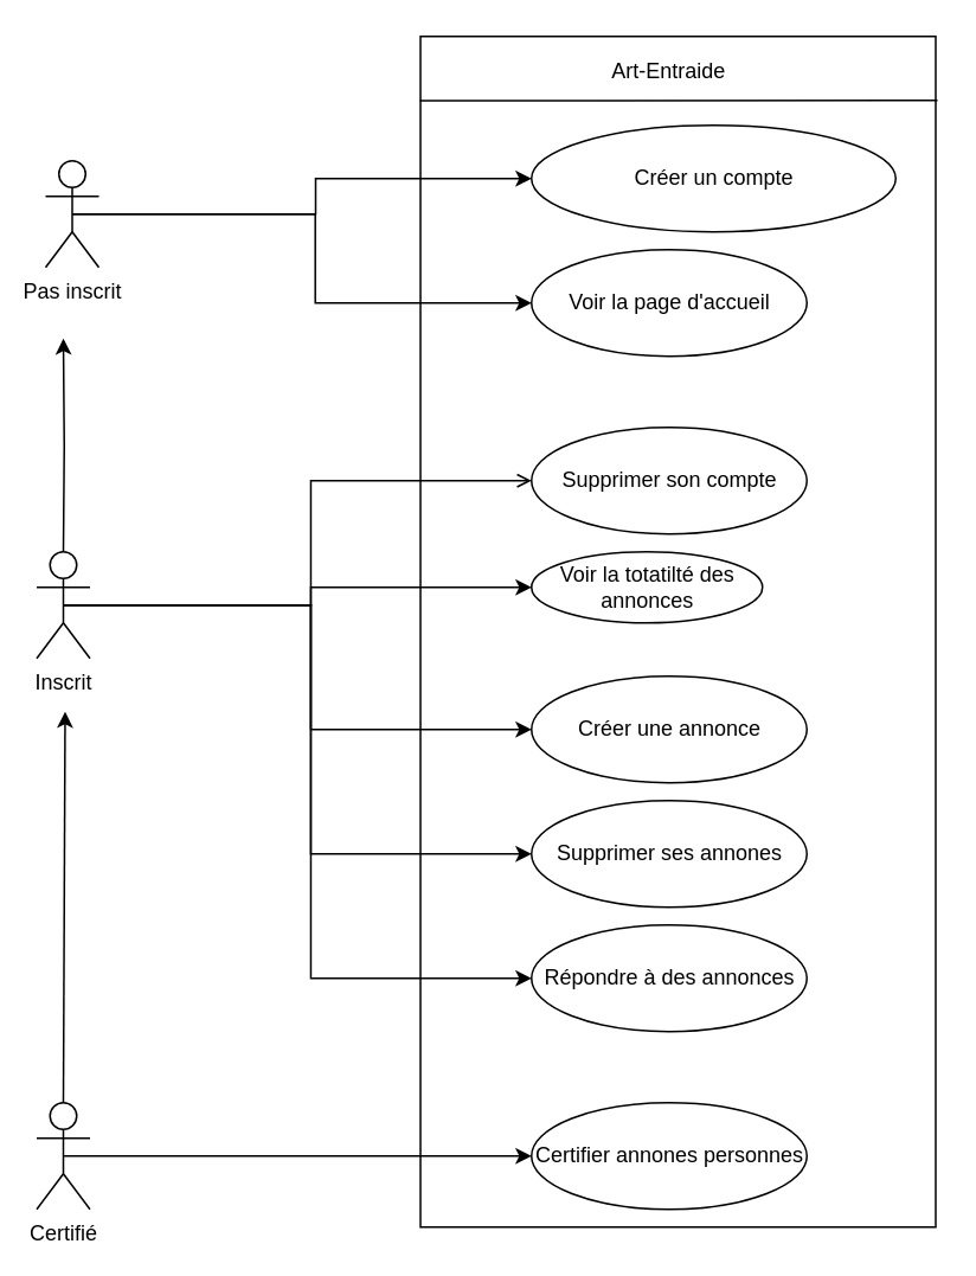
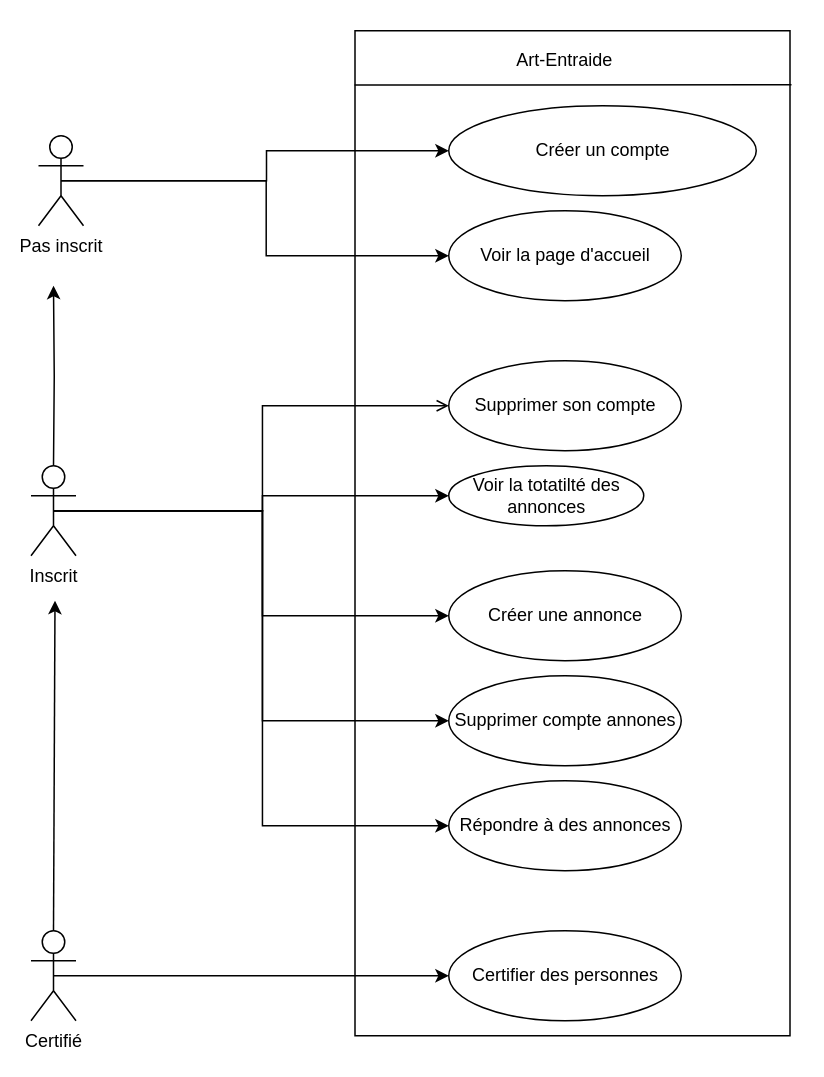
  <mxCell id="0" />
  <mxCell id="1" parent="0" />
  <mxCell id="2" value="" style="rounded=0;whiteSpace=wrap;html=1;" parent="1" vertex="1"><mxGeometry x="236" y="20" width="290" height="670" as="geometry" /></mxCell>
  <mxCell id="3" style="edgeStyle=orthogonalEdgeStyle;rounded=0;orthogonalLoop=1;jettySize=auto;html=1;entryX=0;entryY=0.5;entryDx=0;entryDy=0;shadow=0;sketch=0;exitX=0.5;exitY=0.5;exitDx=0;exitDy=0;exitPerimeter=0;" parent="1" source="5" target="11" edge="1"><mxGeometry relative="1" as="geometry"><mxPoint x="66" y="170" as="sourcePoint" /><Array as="points"><mxPoint x="177" y="120" /><mxPoint x="177" y="100" /></Array></mxGeometry></mxCell>
  <mxCell id="4" style="edgeStyle=orthogonalEdgeStyle;rounded=0;sketch=0;orthogonalLoop=1;jettySize=auto;html=1;entryX=0;entryY=0.5;entryDx=0;entryDy=0;shadow=0;exitX=0.5;exitY=0.5;exitDx=0;exitDy=0;exitPerimeter=0;" parent="1" source="5" target="7" edge="1"><mxGeometry relative="1" as="geometry"><mxPoint x="66" y="170" as="sourcePoint" /></mxGeometry></mxCell>
  <mxCell id="5" value="&lt;div&gt;Pas inscrit&lt;br&gt;&lt;/div&gt;&lt;div&gt;&lt;br&gt;&lt;/div&gt;" style="shape=umlActor;verticalLabelPosition=bottom;verticalAlign=top;html=1;outlineConnect=0;" parent="1" vertex="1"><mxGeometry x="25" y="90" width="30" height="60" as="geometry" /></mxCell>
  <mxCell id="6" value="Art-Entraide" style="text;html=1;strokeColor=none;fillColor=none;align=center;verticalAlign=middle;whiteSpace=wrap;rounded=0;" parent="1" vertex="1"><mxGeometry x="336" y="30" width="80" height="20" as="geometry" /></mxCell>
  <mxCell id="7" value="Voir la page d'accueil" style="ellipse;whiteSpace=wrap;html=1;" parent="1" vertex="1"><mxGeometry x="298.5" y="140" width="155" height="60" as="geometry" /></mxCell>
  <mxCell id="8" value="Créer une annonce " style="ellipse;whiteSpace=wrap;html=1;" parent="1" vertex="1"><mxGeometry x="298.5" y="380" width="155" height="60" as="geometry" /></mxCell>
  <mxCell id="9" value="Répondre à des annonces " style="ellipse;whiteSpace=wrap;html=1;" parent="1" vertex="1"><mxGeometry x="298.5" y="520" width="155" height="60" as="geometry" /></mxCell>
  <mxCell id="10" value="Voir la totatilté des annonces" style="ellipse;whiteSpace=wrap;html=1;" parent="1" vertex="1"><mxGeometry x="298.5" y="310" width="130" height="40" as="geometry" /></mxCell>
  <mxCell id="11" value="Créer un compte" style="ellipse;whiteSpace=wrap;html=1;" parent="1" vertex="1"><mxGeometry x="298.5" y="70" width="205" height="60" as="geometry" /></mxCell>
  <mxCell id="12" style="edgeStyle=orthogonalEdgeStyle;rounded=0;sketch=0;orthogonalLoop=1;jettySize=auto;html=1;exitX=0.5;exitY=0.5;exitDx=0;exitDy=0;exitPerimeter=0;entryX=0;entryY=0.5;entryDx=0;entryDy=0;shadow=0;" parent="1" source="17" target="8" edge="1"><mxGeometry relative="1" as="geometry" /></mxCell>
  <mxCell id="13" style="edgeStyle=orthogonalEdgeStyle;rounded=0;sketch=0;orthogonalLoop=1;jettySize=auto;html=1;exitX=0.5;exitY=0.5;exitDx=0;exitDy=0;exitPerimeter=0;entryX=0;entryY=0.5;entryDx=0;entryDy=0;shadow=0;" parent="1" source="17" target="19" edge="1"><mxGeometry relative="1" as="geometry" /></mxCell>
  <mxCell id="14" style="edgeStyle=orthogonalEdgeStyle;rounded=0;sketch=0;orthogonalLoop=1;jettySize=auto;html=1;exitX=0.5;exitY=0.5;exitDx=0;exitDy=0;exitPerimeter=0;entryX=0;entryY=0.5;entryDx=0;entryDy=0;shadow=0;" parent="1" source="17" target="9" edge="1"><mxGeometry relative="1" as="geometry" /></mxCell>
  <mxCell id="15" style="edgeStyle=orthogonalEdgeStyle;rounded=0;sketch=0;orthogonalLoop=1;jettySize=auto;html=1;exitX=0.5;exitY=0.5;exitDx=0;exitDy=0;exitPerimeter=0;entryX=0;entryY=0.5;entryDx=0;entryDy=0;shadow=0;startArrow=none;startFill=0;endArrow=classic;endFill=1;" parent="1" source="17" target="10" edge="1"><mxGeometry relative="1" as="geometry" /></mxCell>
  <mxCell id="16" style="edgeStyle=orthogonalEdgeStyle;rounded=0;orthogonalLoop=1;jettySize=auto;html=1;exitX=0.5;exitY=0.5;exitDx=0;exitDy=0;exitPerimeter=0;entryX=0;entryY=0.5;entryDx=0;entryDy=0;endArrow=open;" edge="1" parent="1" source="17" target="18"><mxGeometry relative="1" as="geometry" /></mxCell>
  <mxCell id="17" value="&lt;div&gt;Inscrit&lt;/div&gt;&lt;div&gt;&lt;br&gt;&lt;/div&gt;" style="shape=umlActor;verticalLabelPosition=bottom;verticalAlign=top;html=1;outlineConnect=0;" parent="1" vertex="1"><mxGeometry x="20" y="310" width="30" height="60" as="geometry" /></mxCell>
  <mxCell id="18" value="Supprimer son compte " style="ellipse;whiteSpace=wrap;html=1;" parent="1" vertex="1"><mxGeometry x="298.5" y="240" width="155" height="60" as="geometry" /></mxCell>
- <mxCell id="19" value="Supprimer ses annones " style="ellipse;whiteSpace=wrap;html=1;" parent="1" vertex="1"><mxGeometry x="298.5" y="450" width="155" height="60" as="geometry" /></mxCell>
+ <mxCell id="19" value="Supprimer compte annones " style="ellipse;whiteSpace=wrap;html=1;" parent="1" vertex="1"><mxGeometry x="298.5" y="450" width="155" height="60" as="geometry" /></mxCell>
  <mxCell id="20" style="edgeStyle=orthogonalEdgeStyle;rounded=0;sketch=0;orthogonalLoop=1;jettySize=auto;html=1;exitX=0.5;exitY=0.5;exitDx=0;exitDy=0;exitPerimeter=0;shadow=0;startArrow=none;startFill=0;endArrow=classic;endFill=1;" parent="1" source="21" target="22" edge="1"><mxGeometry relative="1" as="geometry"><Array as="points"><mxPoint x="86" y="650" /><mxPoint x="86" y="650" /></Array></mxGeometry></mxCell>
  <mxCell id="21" value="&lt;div&gt;Certifié&lt;/div&gt;&lt;div&gt;&lt;br&gt;&lt;/div&gt;" style="shape=umlActor;verticalLabelPosition=bottom;verticalAlign=top;html=1;outlineConnect=0;" parent="1" vertex="1"><mxGeometry x="20" y="620" width="30" height="60" as="geometry" /></mxCell>
- <mxCell id="22" value="Certifier annones personnes" style="ellipse;whiteSpace=wrap;html=1;" parent="1" vertex="1"><mxGeometry x="298.5" y="620" width="155" height="60" as="geometry" /></mxCell>
+ <mxCell id="22" value="Certifier des personnes" style="ellipse;whiteSpace=wrap;html=1;" parent="1" vertex="1"><mxGeometry x="298.5" y="620" width="155" height="60" as="geometry" /></mxCell>
  <mxCell id="23" value="" style="endArrow=none;html=1;shadow=0;entryX=-0.001;entryY=0.041;entryDx=0;entryDy=0;entryPerimeter=0;" parent="1" edge="1"><mxGeometry width="50" height="50" relative="1" as="geometry"><mxPoint x="527" y="56" as="sourcePoint" /><mxPoint x="235.71" y="56.16" as="targetPoint" /></mxGeometry></mxCell>
  <mxCell id="24" value="" style="endArrow=classic;html=1;shadow=0;exitX=0.5;exitY=0;exitDx=0;exitDy=0;exitPerimeter=0;" parent="1" source="21" edge="1"><mxGeometry width="50" height="50" relative="1" as="geometry"><mxPoint x="-69" y="600" as="sourcePoint" /><mxPoint x="36" y="400" as="targetPoint" /></mxGeometry></mxCell>
  <mxCell id="25" value="" style="edgeStyle=orthogonalEdgeStyle;rounded=0;orthogonalLoop=1;jettySize=auto;html=1;startArrow=classic;startFill=1;endArrow=none;endFill=0;" parent="1" target="17" edge="1"><mxGeometry relative="1" as="geometry"><mxPoint x="35" y="190" as="sourcePoint" /><mxPoint x="40" y="310" as="targetPoint" /></mxGeometry></mxCell>
